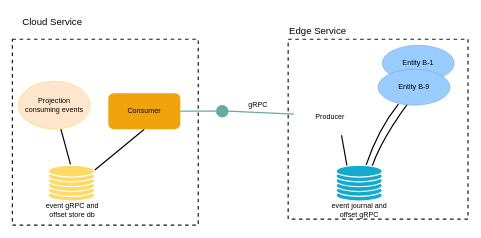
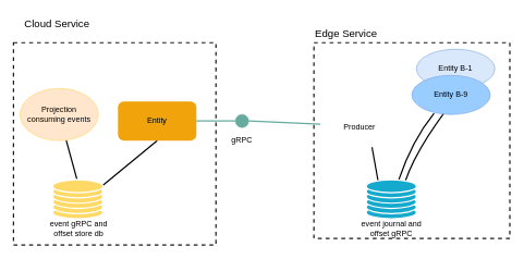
  <mxCell id="0" />
  <mxCell id="1" parent="0" />
  <mxCell id="2" value="" style="whiteSpace=wrap;html=1;aspect=fixed;fillColor=#FFFFFF;strokeColor=#1A1A1A;strokeWidth=2;dashed=1;" parent="1" vertex="1"><mxGeometry x="20" y="65" width="310" height="310" as="geometry" /></mxCell>
  <mxCell id="3" value="" style="whiteSpace=wrap;html=1;aspect=fixed;fillColor=#FFFFFF;strokeColor=#1A1A1A;strokeWidth=2;dashed=1;" parent="1" vertex="1"><mxGeometry x="480" y="65" width="300" height="300" as="geometry" /></mxCell>
  <mxCell id="4" value="" style="endArrow=none;html=1;exitX=0.408;exitY=0.967;exitDx=0;exitDy=0;strokeWidth=2;endFill=0;curved=1;strokeColor=default;exitPerimeter=0;" parent="1" edge="1"><mxGeometry width="50" height="50" relative="1" as="geometry"><mxPoint x="663.96" y="173.02" as="sourcePoint" /><mxPoint x="610" y="275" as="targetPoint" /><Array as="points"><mxPoint x="630" y="215" /></Array></mxGeometry></mxCell>
  <mxCell id="5" value="" style="endArrow=none;html=1;rounded=0;strokeWidth=2;endFill=0;exitX=1;exitY=0.5;exitDx=0;exitDy=0;entryX=0;entryY=0.5;entryDx=0;entryDy=0;strokeColor=#67AB9F;" parent="1" target="7" edge="1"><mxGeometry width="50" height="50" relative="1" as="geometry"><mxPoint x="300" y="185" as="sourcePoint" /><mxPoint x="380" y="195" as="targetPoint" /></mxGeometry></mxCell>
  <mxCell id="6" value="" style="rounded=0;orthogonalLoop=1;jettySize=auto;html=1;strokeWidth=2;endArrow=none;endFill=0;exitX=1;exitY=0.5;exitDx=0;exitDy=0;entryX=0;entryY=0.5;entryDx=0;entryDy=0;strokeColor=#67AB9F;" parent="1" source="7" edge="1"><mxGeometry relative="1" as="geometry"><mxPoint x="440" y="195" as="sourcePoint" /><mxPoint x="490" y="190" as="targetPoint" /></mxGeometry></mxCell>
  <mxCell id="7" value="" style="ellipse;whiteSpace=wrap;html=1;aspect=fixed;strokeColor=#67AB9F;fillColor=#67AB9F;" parent="1" vertex="1"><mxGeometry x="360" y="175" width="20" height="20" as="geometry" /></mxCell>
- <mxCell id="8" value="gRPC" style="text;html=1;strokeColor=none;fillColor=none;align=center;verticalAlign=middle;whiteSpace=wrap;rounded=0;" parent="1" vertex="1"><mxGeometry x="400" y="160" width="60" height="30" as="geometry" /></mxCell>
+ <mxCell id="8" value="gRPC" style="text;html=1;strokeColor=none;fillColor=none;align=center;verticalAlign=middle;whiteSpace=wrap;rounded=0;" parent="1" vertex="1"><mxGeometry x="340" y="200" width="60" height="30" as="geometry" /></mxCell>
  <mxCell id="9" value="" style="endArrow=none;html=1;rounded=0;exitX=0.5;exitY=1;exitDx=0;exitDy=0;strokeWidth=2;endFill=0;" parent="1" edge="1"><mxGeometry width="50" height="50" relative="1" as="geometry"><mxPoint x="240" y="215" as="sourcePoint" /><mxPoint x="155" y="285.217" as="targetPoint" /></mxGeometry></mxCell>
  <mxCell id="10" value="" style="endArrow=none;html=1;rounded=0;strokeWidth=2;endFill=0;exitX=0.367;exitY=-0.014;exitDx=0;exitDy=0;exitPerimeter=0;" parent="1" edge="1"><mxGeometry width="50" height="50" relative="1" as="geometry"><mxPoint x="117.02" y="274.02" as="sourcePoint" /><mxPoint x="100.733" y="214.355" as="targetPoint" /></mxGeometry></mxCell>
  <mxCell id="11" value="" style="endArrow=none;html=1;rounded=0;exitX=0.65;exitY=0.995;exitDx=0;exitDy=0;strokeWidth=2;endFill=0;exitPerimeter=0;entryX=0.145;entryY=0;entryDx=0;entryDy=4.35;entryPerimeter=0;" parent="1" edge="1"><mxGeometry width="50" height="50" relative="1" as="geometry"><mxPoint x="568" y="219.7" as="sourcePoint" /><mxPoint x="578.7" y="279.35" as="targetPoint" /></mxGeometry></mxCell>
  <mxCell id="12" value="event journal and offset gRPC&lt;br&gt;" style="text;html=1;strokeColor=none;fillColor=none;align=center;verticalAlign=middle;whiteSpace=wrap;rounded=0;" parent="1" vertex="1"><mxGeometry x="538.5" y="335" width="120" height="30" as="geometry" /></mxCell>
  <mxCell id="13" value="Edge Service" style="text;html=1;strokeColor=none;fillColor=none;align=left;verticalAlign=middle;whiteSpace=wrap;rounded=0;fontSize=16;" parent="1" vertex="1"><mxGeometry x="480" y="35" width="140" height="30" as="geometry" /></mxCell>
  <mxCell id="14" value="Cloud Service" style="text;html=1;strokeColor=none;fillColor=none;align=left;verticalAlign=middle;whiteSpace=wrap;rounded=0;fontSize=16;" parent="1" vertex="1"><mxGeometry x="35" y="20" width="140" height="30" as="geometry" /></mxCell>
  <mxCell id="15" value="" style="endArrow=none;html=1;exitX=1;exitY=0;exitDx=0;exitDy=0;strokeWidth=2;endFill=0;curved=1;strokeColor=default;" parent="1" edge="1"><mxGeometry width="50" height="50" relative="1" as="geometry"><mxPoint x="717.426" y="123.787" as="sourcePoint" /><mxPoint x="620" y="277" as="targetPoint" /><Array as="points"><mxPoint x="640" y="217" /></Array></mxGeometry></mxCell>
  <mxCell id="16" value="event gRPC and offset store db" style="text;html=1;strokeColor=none;fillColor=none;align=center;verticalAlign=middle;whiteSpace=wrap;rounded=0;" parent="1" vertex="1"><mxGeometry x="60" y="335" width="120" height="30" as="geometry" /></mxCell>
  <mxCell id="17" value="Producer" style="rounded=1;whiteSpace=wrap;html=1;fillColor=#ffffff;strokeColor=none;" vertex="1" parent="1"><mxGeometry x="490" y="165" width="120" height="60" as="geometry" /></mxCell>
- <mxCell id="18" value="Consumer" style="rounded=1;whiteSpace=wrap;html=1;fillColor=#f0a30a;fontColor=#000000;strokeColor=none;" vertex="1" parent="1"><mxGeometry x="180" y="155" width="120" height="60" as="geometry" /></mxCell>
+ <mxCell id="18" value="Entity" style="rounded=1;whiteSpace=wrap;html=1;fillColor=#f0a30a;fontColor=#000000;strokeColor=none;" vertex="1" parent="1"><mxGeometry x="180" y="155" width="120" height="60" as="geometry" /></mxCell>
  <mxCell id="19" value="Projection &lt;br&gt;consuming events" style="ellipse;whiteSpace=wrap;html=1;fillColor=#ffe6cc;strokeColor=#FFD966;fontColor=#000000;" vertex="1" parent="1"><mxGeometry x="30" y="135" width="120" height="80" as="geometry" /></mxCell>
  <mxCell id="20" value="" style="group" vertex="1" connectable="0" parent="1"><mxGeometry x="560" y="275" width="77" height="60" as="geometry" /></mxCell>
  <mxCell id="21" value="" style="ellipse;whiteSpace=wrap;html=1;fillColor=#15a9ce;strokeColor=#FFFFFF;strokeWidth=2;" vertex="1" parent="20"><mxGeometry y="40" width="77" height="20" as="geometry" /></mxCell>
  <mxCell id="22" value="" style="ellipse;whiteSpace=wrap;html=1;fillColor=#15a9ce;strokeColor=#FFFFFF;strokeWidth=2;" vertex="1" parent="20"><mxGeometry y="32" width="77" height="20" as="geometry" /></mxCell>
  <mxCell id="23" value="" style="ellipse;whiteSpace=wrap;html=1;fillColor=#15a9ce;strokeColor=#FFFFFF;strokeWidth=2;" vertex="1" parent="20"><mxGeometry y="24" width="77" height="20" as="geometry" /></mxCell>
  <mxCell id="24" value="" style="ellipse;whiteSpace=wrap;html=1;fillColor=#15a9ce;strokeColor=#FFFFFF;strokeWidth=2;" vertex="1" parent="20"><mxGeometry y="16" width="77" height="20" as="geometry" /></mxCell>
  <mxCell id="25" value="" style="ellipse;whiteSpace=wrap;html=1;fillColor=#15a9ce;strokeColor=#FFFFFF;strokeWidth=2;" vertex="1" parent="20"><mxGeometry y="8" width="77" height="20" as="geometry" /></mxCell>
  <mxCell id="26" value="" style="ellipse;whiteSpace=wrap;html=1;fillColor=#15a9ce;strokeColor=#FFFFFF;strokeWidth=2;" vertex="1" parent="20"><mxGeometry width="77" height="20" as="geometry" /></mxCell>
  <mxCell id="27" value="" style="group" vertex="1" connectable="0" parent="1"><mxGeometry x="80" y="275" width="77" height="60" as="geometry" /></mxCell>
  <mxCell id="28" value="" style="ellipse;whiteSpace=wrap;html=1;fillColor=#FFD966;strokeColor=#FFFFFF;strokeWidth=2;" vertex="1" parent="27"><mxGeometry y="40" width="77" height="20" as="geometry" /></mxCell>
  <mxCell id="29" value="" style="ellipse;whiteSpace=wrap;html=1;fillColor=#FFD966;strokeColor=#FFFFFF;strokeWidth=2;" vertex="1" parent="27"><mxGeometry y="32" width="77" height="20" as="geometry" /></mxCell>
  <mxCell id="30" value="" style="ellipse;whiteSpace=wrap;html=1;fillColor=#FFD966;strokeColor=#FFFFFF;strokeWidth=2;" vertex="1" parent="27"><mxGeometry y="24" width="77" height="20" as="geometry" /></mxCell>
  <mxCell id="31" value="" style="ellipse;whiteSpace=wrap;html=1;fillColor=#FFD966;strokeColor=#FFFFFF;strokeWidth=2;container=0;" vertex="1" parent="27"><mxGeometry y="16" width="77" height="20" as="geometry" /></mxCell>
  <mxCell id="32" value="" style="ellipse;whiteSpace=wrap;html=1;fillColor=#FFD966;strokeColor=#FFFFFF;strokeWidth=2;" vertex="1" parent="27"><mxGeometry y="8" width="77" height="20" as="geometry" /></mxCell>
  <mxCell id="33" value="" style="ellipse;whiteSpace=wrap;html=1;fillColor=#FFD966;strokeColor=#FFFFFF;strokeWidth=2;" vertex="1" parent="27"><mxGeometry width="77" height="20" as="geometry" /></mxCell>
- <mxCell id="34" value="Entity B-1" style="ellipse;whiteSpace=wrap;html=1;fillColor=#99CCFF;strokeColor=#7EA6E0;fontColor=#000000;" vertex="1" parent="1"><mxGeometry x="637" y="75" width="120" height="60" as="geometry" /></mxCell>
+ <mxCell id="34" value="Entity B-1" style="ellipse;whiteSpace=wrap;html=1;fillColor=#dae8fc;strokeColor=#7EA6E0;fontColor=#000000;" vertex="1" parent="1"><mxGeometry x="637" y="75" width="120" height="60" as="geometry" /></mxCell>
  <mxCell id="35" value="Entity B-9" style="ellipse;whiteSpace=wrap;html=1;fillColor=#99CCFF;strokeColor=#7EA6E0;fontColor=#000000;" vertex="1" parent="1"><mxGeometry x="630" y="115" width="120" height="60" as="geometry" /></mxCell>
